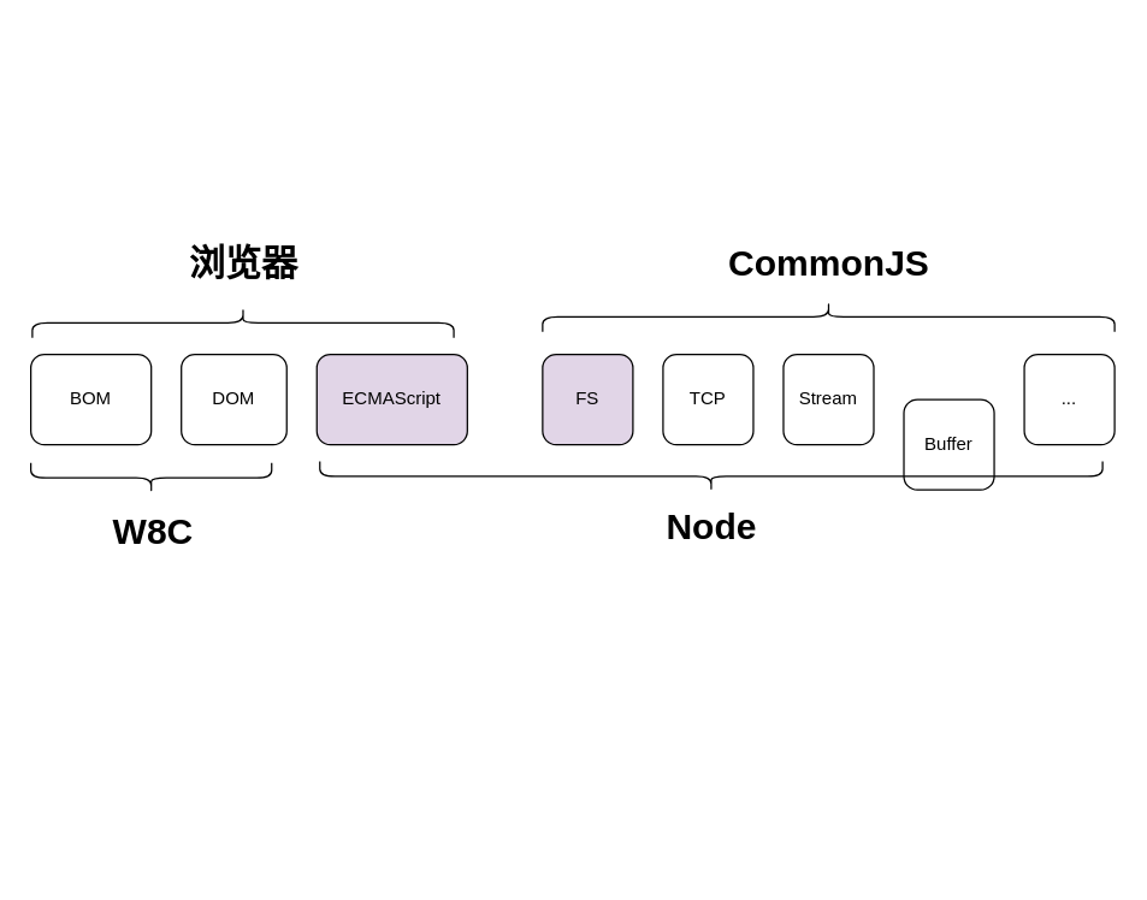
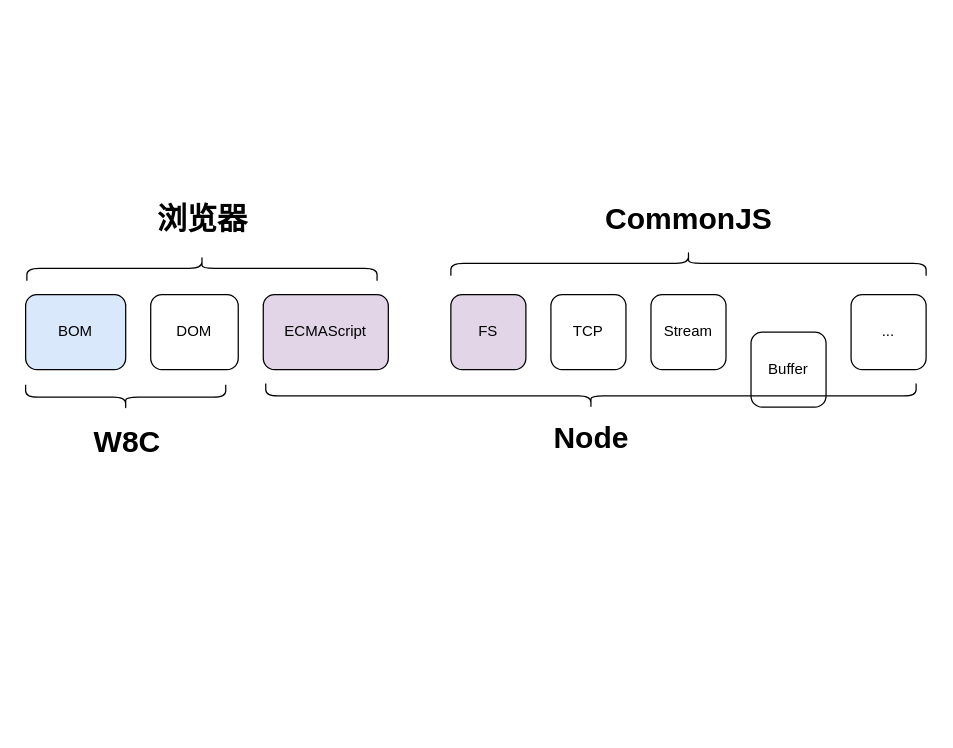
  <mxCell id="0" />
  <mxCell id="1" parent="0" />
- <mxCell id="2" value="BOM" style="rounded=1;whiteSpace=wrap;html=1;" vertex="1" parent="1"><mxGeometry x="20" y="235" width="80" height="60" as="geometry" /></mxCell>
+ <mxCell id="2" value="BOM" style="rounded=1;whiteSpace=wrap;html=1;fillColor=#dae8fc;" vertex="1" parent="1"><mxGeometry x="20" y="235" width="80" height="60" as="geometry" /></mxCell>
  <mxCell id="3" value="DOM" style="rounded=1;whiteSpace=wrap;html=1;" vertex="1" parent="1"><mxGeometry x="120" y="235" width="70" height="60" as="geometry" /></mxCell>
  <mxCell id="4" value="ECMAScript" style="rounded=1;whiteSpace=wrap;html=1;fillColor=#e1d5e7;" vertex="1" parent="1"><mxGeometry x="210" y="235" width="100" height="60" as="geometry" /></mxCell>
  <mxCell id="5" value="FS" style="rounded=1;whiteSpace=wrap;html=1;fillColor=#e1d5e7;" vertex="1" parent="1"><mxGeometry x="360" y="235" width="60" height="60" as="geometry" /></mxCell>
  <mxCell id="6" value="TCP" style="rounded=1;whiteSpace=wrap;html=1;" vertex="1" parent="1"><mxGeometry x="440" y="235" width="60" height="60" as="geometry" /></mxCell>
  <mxCell id="7" value="Stream" style="rounded=1;whiteSpace=wrap;html=1;" vertex="1" parent="1"><mxGeometry x="520" y="235" width="60" height="60" as="geometry" /></mxCell>
  <mxCell id="8" value="Buffer" style="rounded=1;whiteSpace=wrap;html=1;" vertex="1" parent="1"><mxGeometry x="600" y="265" width="60" height="60" as="geometry" /></mxCell>
  <mxCell id="9" value="..." style="rounded=1;whiteSpace=wrap;html=1;" vertex="1" parent="1"><mxGeometry x="680" y="235" width="60" height="60" as="geometry" /></mxCell>
  <mxCell id="10" value="" style="shape=curlyBracket;whiteSpace=wrap;html=1;rounded=1;flipH=1;labelPosition=right;verticalLabelPosition=middle;align=left;verticalAlign=middle;rotation=-90;" vertex="1" parent="1"><mxGeometry x="151" y="74" width="20" height="280" as="geometry" /></mxCell>
  <mxCell id="11" value="浏览器" style="text;strokeColor=none;fillColor=none;html=1;fontSize=24;fontStyle=1;verticalAlign=middle;align=center;" vertex="1" parent="1"><mxGeometry x="111" y="155" width="100" height="40" as="geometry" /></mxCell>
  <mxCell id="12" value="" style="shape=curlyBracket;whiteSpace=wrap;html=1;rounded=1;flipH=1;labelPosition=right;verticalLabelPosition=middle;align=left;verticalAlign=middle;rotation=-90;" vertex="1" parent="1"><mxGeometry x="540" y="20" width="20" height="380" as="geometry" /></mxCell>
  <mxCell id="13" value="CommonJS" style="text;strokeColor=none;fillColor=none;html=1;fontSize=24;fontStyle=1;verticalAlign=middle;align=center;" vertex="1" parent="1"><mxGeometry x="500" y="155" width="100" height="40" as="geometry" /></mxCell>
  <mxCell id="14" value="" style="shape=curlyBracket;whiteSpace=wrap;html=1;rounded=1;labelPosition=left;verticalLabelPosition=middle;align=right;verticalAlign=middle;rotation=-90;" vertex="1" parent="1"><mxGeometry x="90" y="237" width="20" height="160" as="geometry" /></mxCell>
  <mxCell id="15" value="W8C" style="text;strokeColor=none;fillColor=none;html=1;fontSize=24;fontStyle=1;verticalAlign=middle;align=center;" vertex="1" parent="1"><mxGeometry x="51" y="333" width="100" height="40" as="geometry" /></mxCell>
  <mxCell id="16" value="" style="shape=curlyBracket;whiteSpace=wrap;html=1;rounded=1;labelPosition=left;verticalLabelPosition=middle;align=right;verticalAlign=middle;rotation=-90;" vertex="1" parent="1"><mxGeometry x="462" y="56" width="20" height="520" as="geometry" /></mxCell>
  <mxCell id="17" value="Node" style="text;strokeColor=none;fillColor=none;html=1;fontSize=24;fontStyle=1;verticalAlign=middle;align=center;" vertex="1" parent="1"><mxGeometry x="422" y="330" width="100" height="40" as="geometry" /></mxCell>
